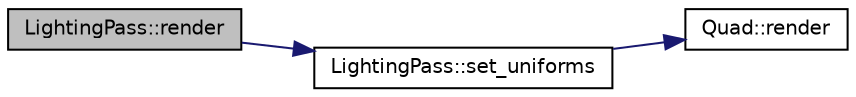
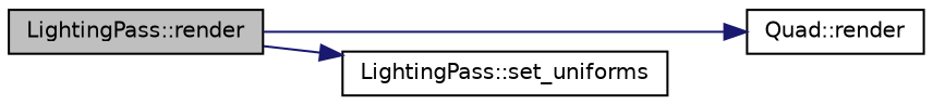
  digraph {
    rankdir=LR
    node [color=black fontname=Helvetica fontsize=10 shape=record]
    edge [color=midnightblue fontname=Helvetica fontsize=10 labelfontname=Helvetica labelfontsize=10 style=solid]
    n1 [fillcolor=grey75 fontcolor=black height=0.2 label="LightingPass::render" style=filled width=0.4]
    n2 [height=0.2 label="Quad::render" width=0.4]
    n3 [height=0.2 label="LightingPass::set_uniforms" width=0.4]
-   n3 -> n2
+   n1 -> n2
    n1 -> n3
  }
